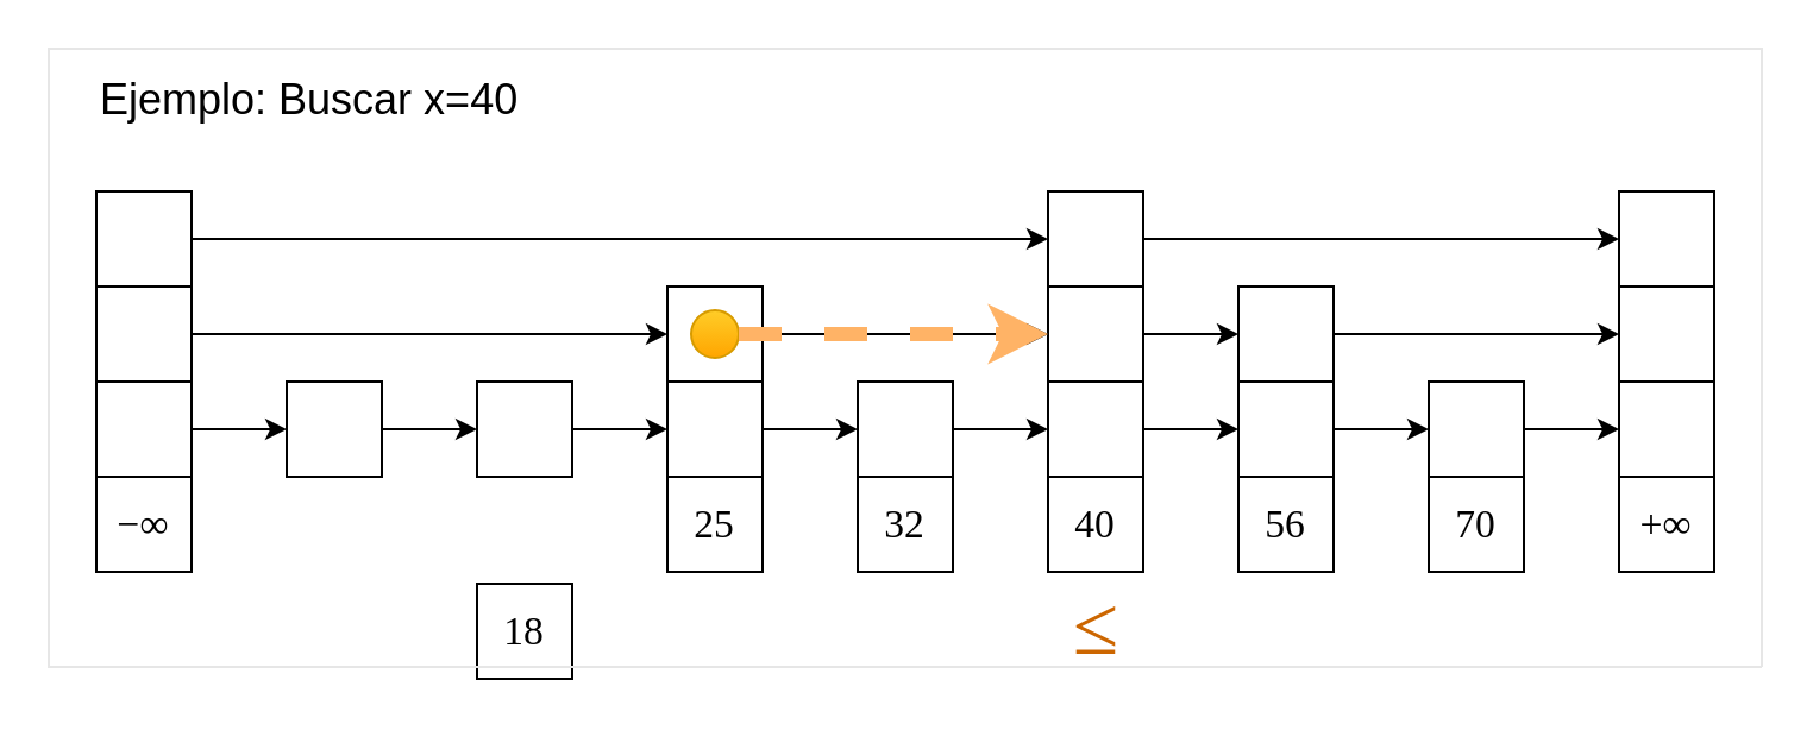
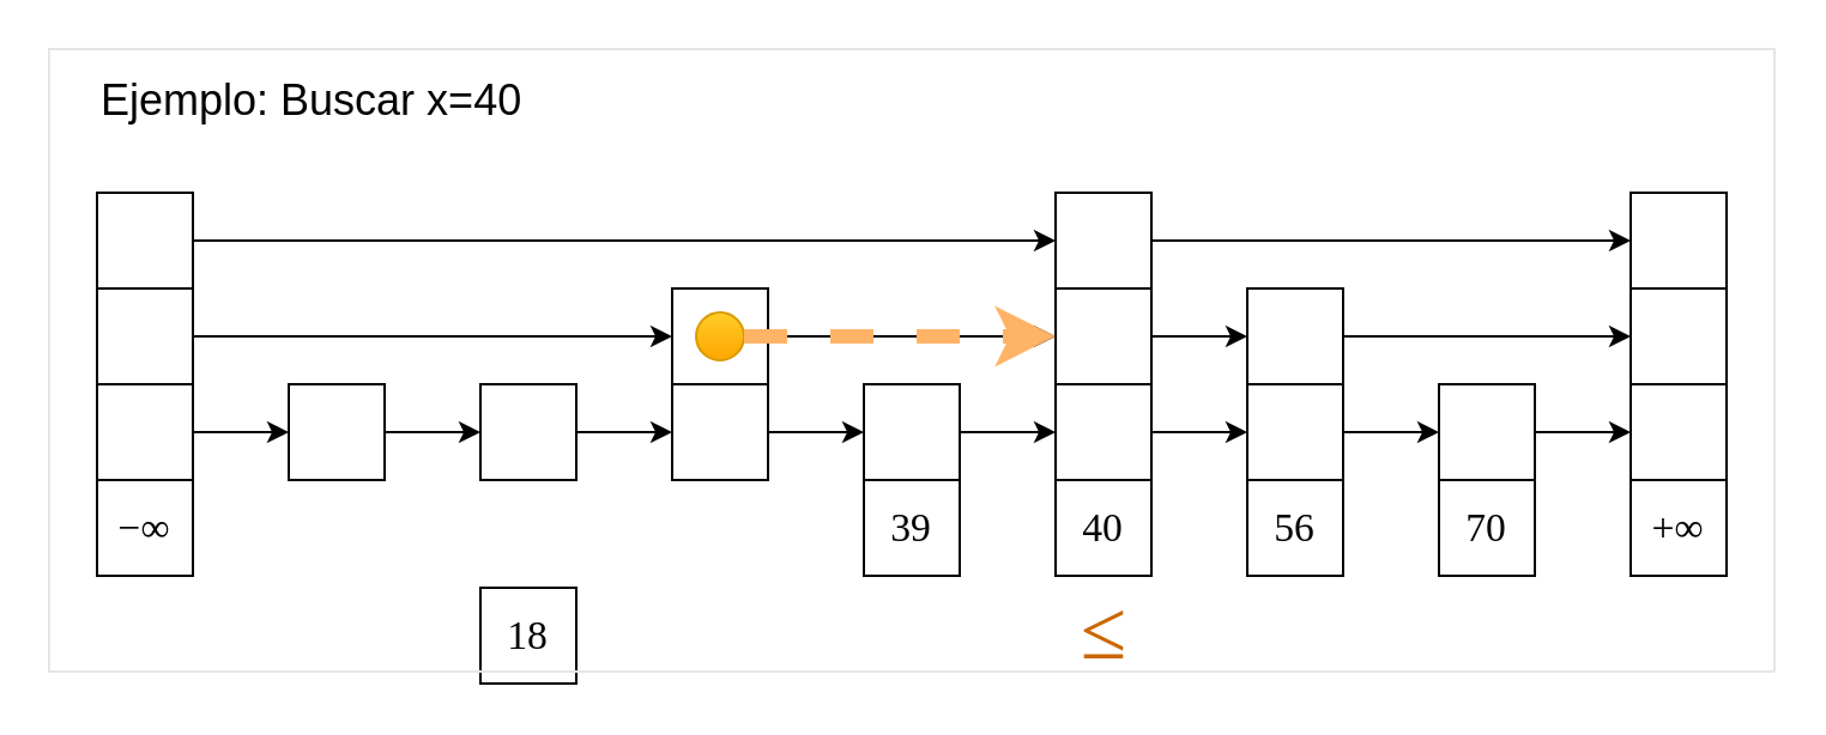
  <mxCell id="0" />
  <mxCell id="1" parent="0" />
  <mxCell id="2" value="&lt;span class=&quot;mo&quot; id=&quot;MathJax-Span-8&quot; style=&quot;box-sizing: content-box ; transition: none 0s ease 0s ; display: inline ; position: static ; border: 0px ; padding: 0px ; margin: 0px ; vertical-align: 0px ; line-height: normal ; font-size: 16.8px ; text-align: left ; background-color: rgb(255 , 255 , 255) ; font-family: &amp;#34;stixmathjax_main&amp;#34;&quot;&gt;−&lt;/span&gt;&lt;span class=&quot;mi&quot; id=&quot;MathJax-Span-9&quot; style=&quot;box-sizing: content-box ; transition: none 0s ease 0s ; display: inline ; position: static ; border: 0px ; padding: 0px ; margin: 0px ; vertical-align: 0px ; line-height: normal ; font-size: 16.8px ; text-align: left ; background-color: rgb(255 , 255 , 255) ; font-family: &amp;#34;stixmathjax_main&amp;#34;&quot;&gt;∞&lt;/span&gt;" style="whiteSpace=wrap;html=1;aspect=fixed;fontSize=18;" parent="1" vertex="1"><mxGeometry x="40" y="200" width="40" height="40" as="geometry" /></mxCell>
  <mxCell id="3" value="" style="whiteSpace=wrap;html=1;aspect=fixed;" parent="1" vertex="1"><mxGeometry x="40" y="160" width="40" height="40" as="geometry" /></mxCell>
  <mxCell id="4" value="" style="whiteSpace=wrap;html=1;aspect=fixed;" parent="1" vertex="1"><mxGeometry x="120" y="160" width="40" height="40" as="geometry" /></mxCell>
  <mxCell id="5" value="" style="endArrow=classic;html=1;fontSize=18;exitX=1;exitY=0.5;exitDx=0;exitDy=0;entryX=0;entryY=0.5;entryDx=0;entryDy=0;" parent="1" source="3" target="4" edge="1"><mxGeometry width="50" height="50" relative="1" as="geometry"><mxPoint x="40" y="310" as="sourcePoint" /><mxPoint x="90" y="260" as="targetPoint" /></mxGeometry></mxCell>
  <mxCell id="6" value="" style="whiteSpace=wrap;html=1;aspect=fixed;" parent="1" vertex="1"><mxGeometry x="200" y="160" width="40" height="40" as="geometry" /></mxCell>
  <mxCell id="7" value="&lt;div style=&quot;text-align: left&quot;&gt;&lt;font face=&quot;stixmathjax_main&quot;&gt;&lt;span style=&quot;font-size: 16.8px ; background-color: rgb(255 , 255 , 255)&quot;&gt;18&lt;/span&gt;&lt;/font&gt;&lt;/div&gt;" style="whiteSpace=wrap;html=1;aspect=fixed;fontSize=18;" parent="1" vertex="1"><mxGeometry x="200" y="245" width="40" height="40" as="geometry" /></mxCell>
  <mxCell id="8" value="" style="endArrow=classic;html=1;fontSize=18;exitX=1;exitY=0.5;exitDx=0;exitDy=0;entryX=0;entryY=0.5;entryDx=0;entryDy=0;" parent="1" source="4" target="6" edge="1"><mxGeometry width="50" height="50" relative="1" as="geometry"><mxPoint x="90" y="190" as="sourcePoint" /><mxPoint x="130" y="190" as="targetPoint" /></mxGeometry></mxCell>
  <mxCell id="9" value="" style="endArrow=classic;html=1;fontSize=18;exitX=1;exitY=0.5;exitDx=0;exitDy=0;entryX=0;entryY=0.5;entryDx=0;entryDy=0;" parent="1" target="10" edge="1"><mxGeometry width="50" height="50" relative="1" as="geometry"><mxPoint x="240" y="180" as="sourcePoint" /><mxPoint x="210" y="190" as="targetPoint" /></mxGeometry></mxCell>
  <mxCell id="10" value="" style="whiteSpace=wrap;html=1;aspect=fixed;" parent="1" vertex="1"><mxGeometry x="280" y="160" width="40" height="40" as="geometry" /></mxCell>
- <mxCell id="11" value="&lt;div style=&quot;text-align: left&quot;&gt;&lt;font face=&quot;stixmathjax_main&quot;&gt;&lt;span style=&quot;font-size: 16.8px ; background-color: rgb(255 , 255 , 255)&quot;&gt;25&lt;/span&gt;&lt;/font&gt;&lt;/div&gt;" style="whiteSpace=wrap;html=1;aspect=fixed;fontSize=18;" parent="1" vertex="1"><mxGeometry x="280" y="200" width="40" height="40" as="geometry" /></mxCell>
  <mxCell id="12" value="" style="endArrow=classic;html=1;fontSize=18;exitX=1;exitY=0.5;exitDx=0;exitDy=0;entryX=0;entryY=0.5;entryDx=0;entryDy=0;" parent="1" target="13" edge="1"><mxGeometry width="50" height="50" relative="1" as="geometry"><mxPoint x="320" y="180" as="sourcePoint" /><mxPoint x="290" y="190" as="targetPoint" /></mxGeometry></mxCell>
  <mxCell id="13" value="" style="whiteSpace=wrap;html=1;aspect=fixed;" parent="1" vertex="1"><mxGeometry x="360" y="160" width="40" height="40" as="geometry" /></mxCell>
- <mxCell id="14" value="&lt;div style=&quot;text-align: left&quot;&gt;&lt;font face=&quot;stixmathjax_main&quot;&gt;&lt;span style=&quot;font-size: 16.8px ; background-color: rgb(255 , 255 , 255)&quot;&gt;32&lt;/span&gt;&lt;/font&gt;&lt;/div&gt;" style="whiteSpace=wrap;html=1;aspect=fixed;fontSize=18;" parent="1" vertex="1"><mxGeometry x="360" y="200" width="40" height="40" as="geometry" /></mxCell>
+ <mxCell id="14" value="&lt;div style=&quot;text-align: left&quot;&gt;&lt;font face=&quot;stixmathjax_main&quot;&gt;&lt;span style=&quot;font-size: 16.8px ; background-color: rgb(255 , 255 , 255)&quot;&gt;39&lt;/span&gt;&lt;/font&gt;&lt;/div&gt;" style="whiteSpace=wrap;html=1;aspect=fixed;fontSize=18;" parent="1" vertex="1"><mxGeometry x="360" y="200" width="40" height="40" as="geometry" /></mxCell>
  <mxCell id="15" value="" style="endArrow=classic;html=1;fontSize=18;exitX=1;exitY=0.5;exitDx=0;exitDy=0;entryX=0;entryY=0.5;entryDx=0;entryDy=0;" parent="1" target="16" edge="1"><mxGeometry width="50" height="50" relative="1" as="geometry"><mxPoint x="400" y="180" as="sourcePoint" /><mxPoint x="370" y="190" as="targetPoint" /></mxGeometry></mxCell>
  <mxCell id="16" value="" style="whiteSpace=wrap;html=1;aspect=fixed;" parent="1" vertex="1"><mxGeometry x="440" y="160" width="40" height="40" as="geometry" /></mxCell>
  <mxCell id="17" value="&lt;div style=&quot;text-align: left&quot;&gt;&lt;font face=&quot;stixmathjax_main&quot;&gt;&lt;span style=&quot;font-size: 16.8px ; background-color: rgb(255 , 255 , 255)&quot;&gt;40&lt;/span&gt;&lt;/font&gt;&lt;/div&gt;" style="whiteSpace=wrap;html=1;aspect=fixed;fontSize=18;" parent="1" vertex="1"><mxGeometry x="440" y="200" width="40" height="40" as="geometry" /></mxCell>
  <mxCell id="18" value="" style="endArrow=classic;html=1;fontSize=18;exitX=1;exitY=0.5;exitDx=0;exitDy=0;entryX=0;entryY=0.5;entryDx=0;entryDy=0;" parent="1" target="19" edge="1"><mxGeometry width="50" height="50" relative="1" as="geometry"><mxPoint x="480" y="180" as="sourcePoint" /><mxPoint x="450" y="190" as="targetPoint" /></mxGeometry></mxCell>
  <mxCell id="19" value="" style="whiteSpace=wrap;html=1;aspect=fixed;" parent="1" vertex="1"><mxGeometry x="520" y="160" width="40" height="40" as="geometry" /></mxCell>
  <mxCell id="20" value="&lt;div style=&quot;text-align: left&quot;&gt;&lt;font face=&quot;stixmathjax_main&quot;&gt;&lt;span style=&quot;font-size: 16.8px ; background-color: rgb(255 , 255 , 255)&quot;&gt;56&lt;/span&gt;&lt;/font&gt;&lt;/div&gt;" style="whiteSpace=wrap;html=1;aspect=fixed;fontSize=18;" parent="1" vertex="1"><mxGeometry x="520" y="200" width="40" height="40" as="geometry" /></mxCell>
  <mxCell id="21" value="" style="endArrow=classic;html=1;fontSize=18;exitX=1;exitY=0.5;exitDx=0;exitDy=0;entryX=0;entryY=0.5;entryDx=0;entryDy=0;" parent="1" target="22" edge="1"><mxGeometry width="50" height="50" relative="1" as="geometry"><mxPoint x="560" y="180" as="sourcePoint" /><mxPoint x="530" y="190" as="targetPoint" /></mxGeometry></mxCell>
  <mxCell id="22" value="" style="whiteSpace=wrap;html=1;aspect=fixed;" parent="1" vertex="1"><mxGeometry x="600" y="160" width="40" height="40" as="geometry" /></mxCell>
  <mxCell id="23" value="&lt;div style=&quot;text-align: left&quot;&gt;&lt;font face=&quot;stixmathjax_main&quot;&gt;&lt;span style=&quot;font-size: 16.8px ; background-color: rgb(255 , 255 , 255)&quot;&gt;70&lt;/span&gt;&lt;/font&gt;&lt;/div&gt;" style="whiteSpace=wrap;html=1;aspect=fixed;fontSize=18;" parent="1" vertex="1"><mxGeometry x="600" y="200" width="40" height="40" as="geometry" /></mxCell>
  <mxCell id="24" value="" style="endArrow=classic;html=1;fontSize=18;exitX=1;exitY=0.5;exitDx=0;exitDy=0;entryX=0;entryY=0.5;entryDx=0;entryDy=0;" parent="1" target="25" edge="1"><mxGeometry width="50" height="50" relative="1" as="geometry"><mxPoint x="640" y="180" as="sourcePoint" /><mxPoint x="610" y="190" as="targetPoint" /></mxGeometry></mxCell>
  <mxCell id="25" value="" style="whiteSpace=wrap;html=1;aspect=fixed;" parent="1" vertex="1"><mxGeometry x="680" y="160" width="40" height="40" as="geometry" /></mxCell>
  <mxCell id="26" value="&lt;div style=&quot;text-align: left&quot;&gt;&lt;span class=&quot;mo&quot; id=&quot;MathJax-Span-20&quot; style=&quot;box-sizing: content-box ; transition: none 0s ease 0s ; display: inline ; position: static ; border: 0px ; padding: 0px ; margin: 0px ; vertical-align: 0px ; line-height: normal ; font-size: 16.8px ; white-space: nowrap ; background-color: rgb(255 , 255 , 255) ; font-family: &amp;#34;stixmathjax_main&amp;#34;&quot;&gt;+&lt;/span&gt;&lt;span class=&quot;mi&quot; id=&quot;MathJax-Span-21&quot; style=&quot;box-sizing: content-box ; transition: none 0s ease 0s ; display: inline ; position: static ; border: 0px ; padding: 0px ; margin: 0px ; vertical-align: 0px ; line-height: normal ; font-size: 16.8px ; white-space: nowrap ; background-color: rgb(255 , 255 , 255) ; font-family: &amp;#34;stixmathjax_main&amp;#34;&quot;&gt;∞&lt;/span&gt;&lt;br&gt;&lt;/div&gt;" style="whiteSpace=wrap;html=1;aspect=fixed;fontSize=18;" parent="1" vertex="1"><mxGeometry x="680" y="200" width="40" height="40" as="geometry" /></mxCell>
  <mxCell id="27" value="" style="whiteSpace=wrap;html=1;aspect=fixed;" parent="1" vertex="1"><mxGeometry x="520" y="120" width="40" height="40" as="geometry" /></mxCell>
  <mxCell id="28" value="" style="endArrow=classic;html=1;fontSize=18;exitX=1;exitY=0.5;exitDx=0;exitDy=0;entryX=0;entryY=0.5;entryDx=0;entryDy=0;" parent="1" target="31" edge="1"><mxGeometry width="50" height="50" relative="1" as="geometry"><mxPoint x="560" y="140" as="sourcePoint" /><mxPoint x="600" y="140" as="targetPoint" /></mxGeometry></mxCell>
  <mxCell id="29" value="" style="whiteSpace=wrap;html=1;aspect=fixed;" parent="1" vertex="1"><mxGeometry x="40" y="120" width="40" height="40" as="geometry" /></mxCell>
  <mxCell id="30" value="" style="endArrow=classic;html=1;fontSize=18;exitX=1;exitY=0.5;exitDx=0;exitDy=0;entryX=0;entryY=0.5;entryDx=0;entryDy=0;" parent="1" source="35" target="37" edge="1"><mxGeometry width="50" height="50" relative="1" as="geometry"><mxPoint x="80" y="140" as="sourcePoint" /><mxPoint x="360" y="140" as="targetPoint" /></mxGeometry></mxCell>
  <mxCell id="31" value="" style="whiteSpace=wrap;html=1;aspect=fixed;" parent="1" vertex="1"><mxGeometry x="680" y="120" width="40" height="40" as="geometry" /></mxCell>
  <mxCell id="32" value="" style="whiteSpace=wrap;html=1;aspect=fixed;" parent="1" vertex="1"><mxGeometry x="40" y="80" width="40" height="40" as="geometry" /></mxCell>
  <mxCell id="33" value="" style="endArrow=classic;html=1;fontSize=18;exitX=1;exitY=0.5;exitDx=0;exitDy=0;entryX=0;entryY=0.5;entryDx=0;entryDy=0;" parent="1" target="38" edge="1"><mxGeometry width="50" height="50" relative="1" as="geometry"><mxPoint x="80" y="100" as="sourcePoint" /><mxPoint x="360" y="100" as="targetPoint" /></mxGeometry></mxCell>
  <mxCell id="34" value="" style="whiteSpace=wrap;html=1;aspect=fixed;" parent="1" vertex="1"><mxGeometry x="680" y="80" width="40" height="40" as="geometry" /></mxCell>
  <mxCell id="35" value="" style="whiteSpace=wrap;html=1;aspect=fixed;" parent="1" vertex="1"><mxGeometry x="280" y="120" width="40" height="40" as="geometry" /></mxCell>
  <mxCell id="36" value="" style="endArrow=classic;html=1;fontSize=18;exitX=1;exitY=0.5;exitDx=0;exitDy=0;entryX=0;entryY=0.5;entryDx=0;entryDy=0;" parent="1" source="29" target="35" edge="1"><mxGeometry width="50" height="50" relative="1" as="geometry"><mxPoint x="80" y="140" as="sourcePoint" /><mxPoint x="360" y="140" as="targetPoint" /></mxGeometry></mxCell>
  <mxCell id="37" value="" style="whiteSpace=wrap;html=1;aspect=fixed;" parent="1" vertex="1"><mxGeometry x="440" y="120" width="40" height="40" as="geometry" /></mxCell>
  <mxCell id="38" value="" style="whiteSpace=wrap;html=1;aspect=fixed;" parent="1" vertex="1"><mxGeometry x="440" y="80" width="40" height="40" as="geometry" /></mxCell>
  <mxCell id="39" value="" style="endArrow=classic;html=1;fontSize=18;exitX=1;exitY=0.5;exitDx=0;exitDy=0;entryX=0;entryY=0.5;entryDx=0;entryDy=0;" parent="1" source="37" target="27" edge="1"><mxGeometry width="50" height="50" relative="1" as="geometry"><mxPoint x="570" y="150" as="sourcePoint" /><mxPoint x="500" y="130" as="targetPoint" /></mxGeometry></mxCell>
  <mxCell id="40" value="" style="endArrow=classic;html=1;fontSize=18;exitX=1;exitY=0.5;exitDx=0;exitDy=0;entryX=0;entryY=0.5;entryDx=0;entryDy=0;" parent="1" source="38" target="34" edge="1"><mxGeometry width="50" height="50" relative="1" as="geometry"><mxPoint x="570" y="150" as="sourcePoint" /><mxPoint x="690" y="150" as="targetPoint" /></mxGeometry></mxCell>
  <mxCell id="41" value="" style="ellipse;whiteSpace=wrap;html=1;aspect=fixed;fillColor=#ffcd28;strokeColor=#d79b00;gradientColor=#ffa500;" parent="1" vertex="1"><mxGeometry x="290" y="130" width="20" height="20" as="geometry" /></mxCell>
  <mxCell id="42" value="&lt;font style=&quot;font-size: 18px&quot;&gt;Ejemplo: Buscar x=40&lt;/font&gt;" style="text;html=1;resizable=0;points=[];autosize=1;align=left;verticalAlign=top;spacingTop=-4;" parent="1" vertex="1"><mxGeometry x="40" y="29" width="190" height="20" as="geometry" /></mxCell>
  <mxCell id="43" value="" style="endArrow=none;html=1;rounded=0;strokeColor=#E6E6E6;" edge="1" parent="1"><mxGeometry width="50" height="50" relative="1" as="geometry"><mxPoint x="740" y="280" as="sourcePoint" /><mxPoint x="740" y="280" as="targetPoint" /><Array as="points"><mxPoint x="740" y="20" /><mxPoint x="20" y="20" /><mxPoint x="20" y="280" /></Array></mxGeometry></mxCell>
  <mxCell id="44" value="" style="endArrow=classic;html=1;gradientColor=#ffa500;fillColor=#ffcd28;strokeColor=#FFB366;dashed=1;strokeWidth=6;exitX=0.75;exitY=0.5;exitDx=0;exitDy=0;exitPerimeter=0;entryX=0;entryY=0.5;entryDx=0;entryDy=0;" edge="1" parent="1" source="35" target="37"><mxGeometry width="50" height="50" relative="1" as="geometry"><mxPoint x="20" y="300" as="sourcePoint" /><mxPoint x="430" y="140" as="targetPoint" /></mxGeometry></mxCell>
  <mxCell id="45" value="&lt;span style=&quot;color: rgb(204 , 102 , 0) ; font-family: &amp;quot;stixmathjax_main&amp;quot; ; background-color: rgb(255 , 255 , 255)&quot;&gt;&lt;font style=&quot;font-size: 35px&quot;&gt;≤&lt;/font&gt;&lt;/span&gt;" style="text;html=1;resizable=0;points=[];autosize=1;align=center;verticalAlign=top;spacingTop=-4;" vertex="1" parent="1"><mxGeometry x="445" y="240" width="30" height="20" as="geometry" /></mxCell>
